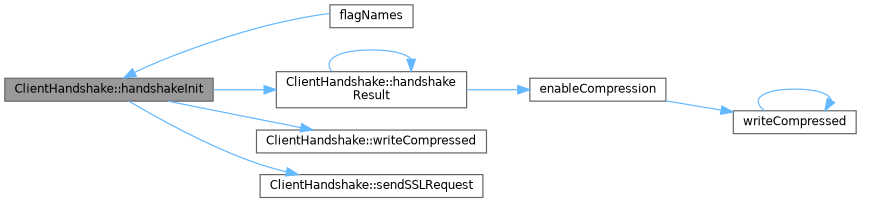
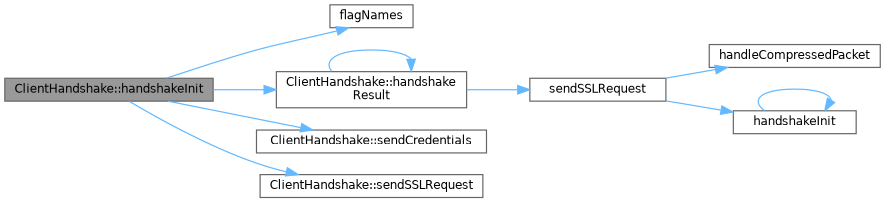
  digraph {
    rankdir=LR
    node [color=grey40 fillcolor=white fontname=Helvetica fontsize=10 shape=box style=filled]
    edge [color=steelblue1 fontname=Helvetica fontsize=10 labelfontname=Helvetica labelfontsize=10 style=solid]
    n1 [color=gray40 fillcolor=grey60 fontcolor=black height=0.2 label="ClientHandshake::handshakeInit" width=0.4]
    n2 [height=0.2 label=flagNames width=0.4]
    n3 [height=0.2 label="ClientHandshake::handshake\lResult" width=0.4]
-   n4 [height=0.2 label="ClientHandshake::writeCompressed" width=0.4]
+   n4 [height=0.2 label="ClientHandshake::sendCredentials" width=0.4]
    n5 [height=0.2 label="ClientHandshake::sendSSLRequest" width=0.4]
-   n6 [height=0.2 label=enableCompression width=0.4]
-   n8 [height=0.2 label=writeCompressed width=0.4]
-   n2 -> n1
+   n6 [height=0.2 label=sendSSLRequest width=0.4]
+   n7 [height=0.2 label=handleCompressedPacket width=0.4]
+   n8 [height=0.2 label=handshakeInit width=0.4]
+   n1 -> n2
    n1 -> n3
    n1 -> n4
    n1 -> n5
    n3 -> n3
    n3 -> n6
+   n6 -> n7
    n6 -> n8
    n8 -> n8
  }
